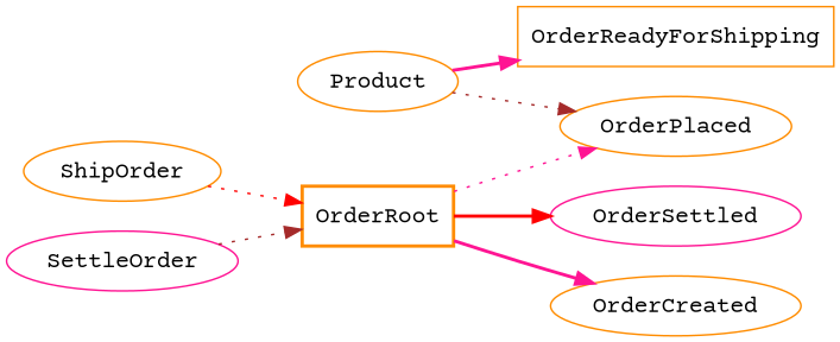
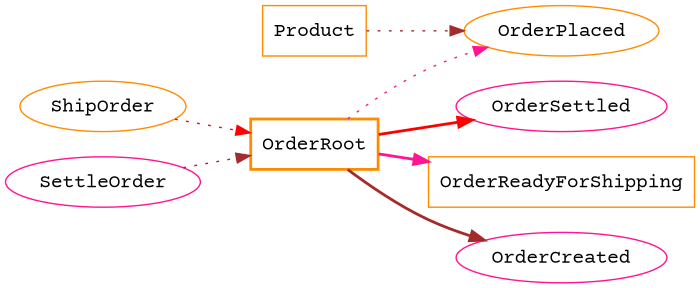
  digraph {
    fontname="Courier Prime"
    rankdir=LR
    splines=spline
    node [color=darkorange fontname="Courier Prime" shape=ellipse]
    edge [color=brown fontname="Courier Prime" style=dotted]
    OrderRoot [shape=box style=bold]
    ShipOrder
    OrderSettled [color=deeppink]
    OrderReadyForShipping [shape=box]
-   OrderCreated
+   OrderCreated [color=deeppink]
    OrderPlaced
-   Product
+   Product [shape=box]
    SettleOrder [color=deeppink]
    OrderRoot -> OrderSettled [color=red style=bold]
-   Product -> OrderReadyForShipping [color=deeppink style=bold]
-   OrderRoot -> OrderCreated [color=deeppink style=bold]
+   OrderRoot -> OrderReadyForShipping [color=deeppink style=bold]
+   OrderRoot -> OrderCreated [style=bold]
    OrderRoot -> OrderPlaced [color=deeppink]
    ShipOrder -> OrderRoot [color=red]
    Product -> OrderPlaced
    SettleOrder -> OrderRoot
  }
